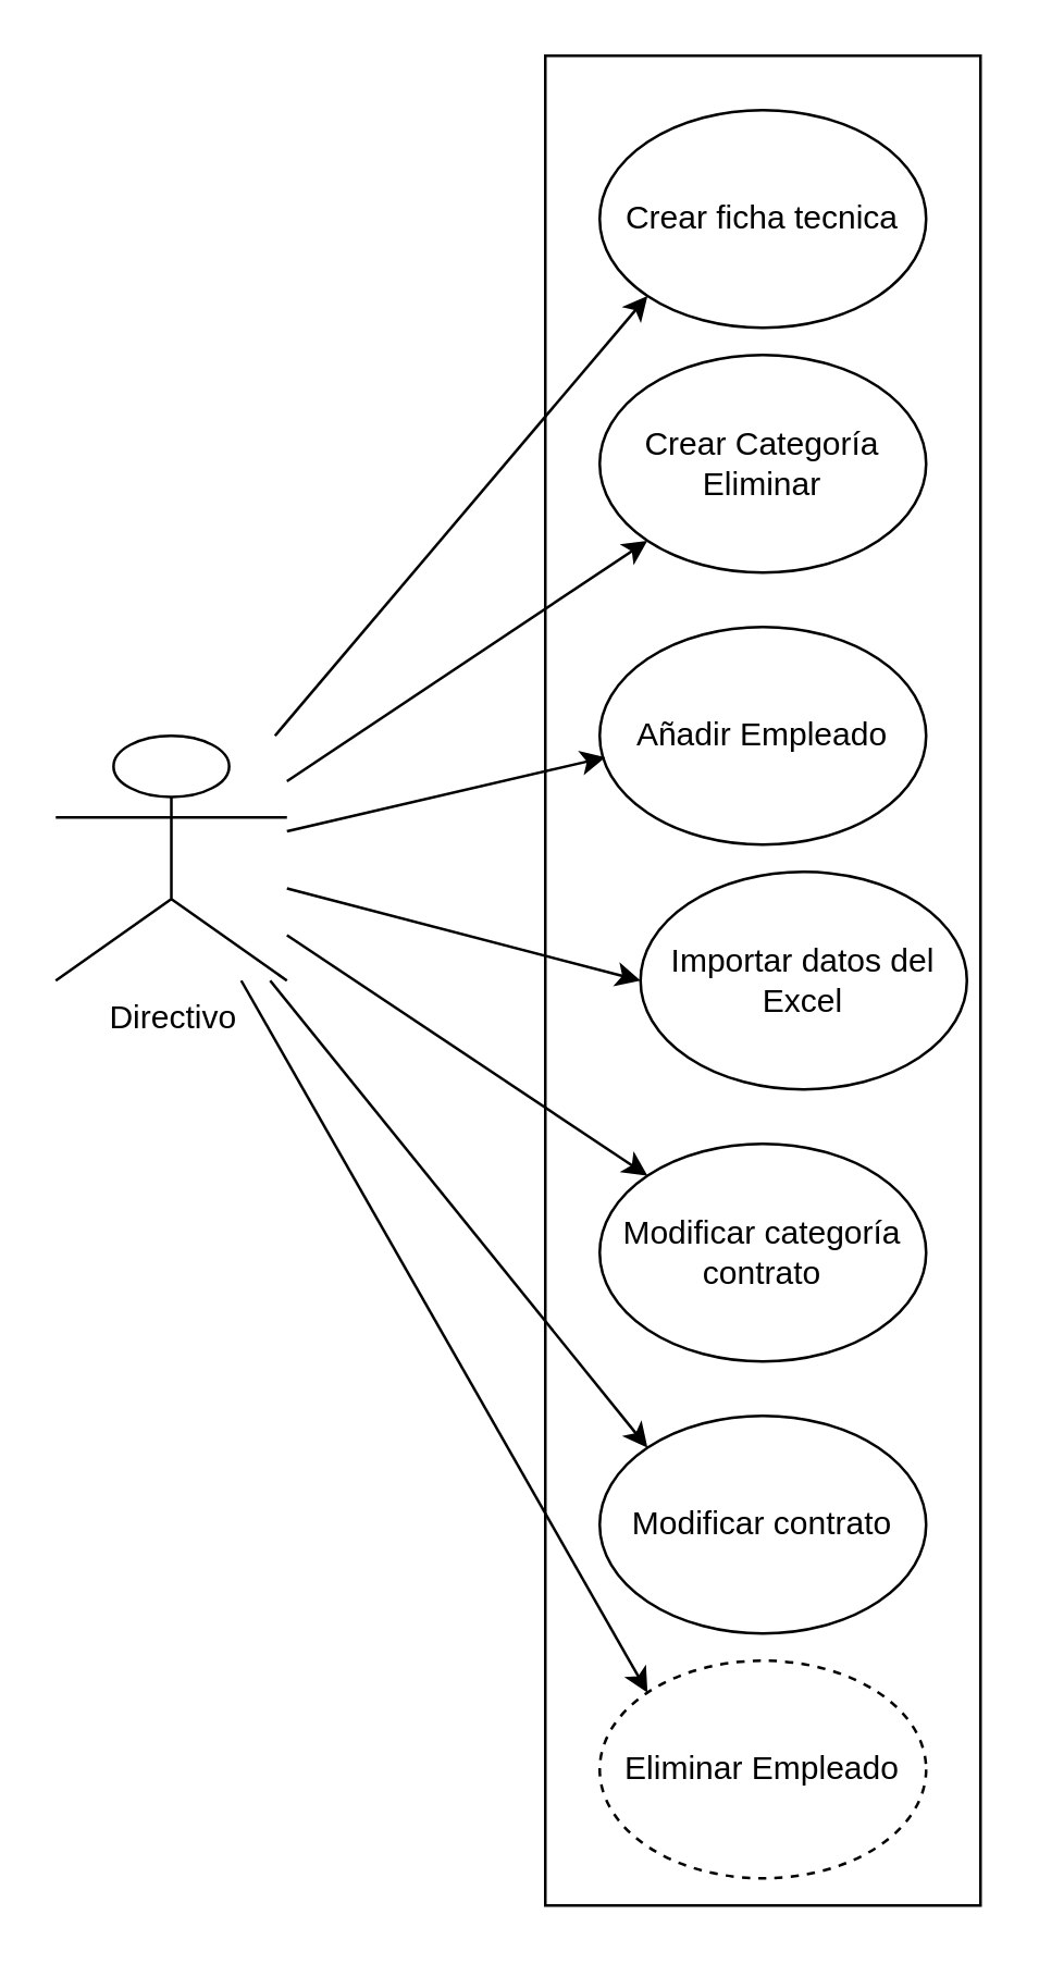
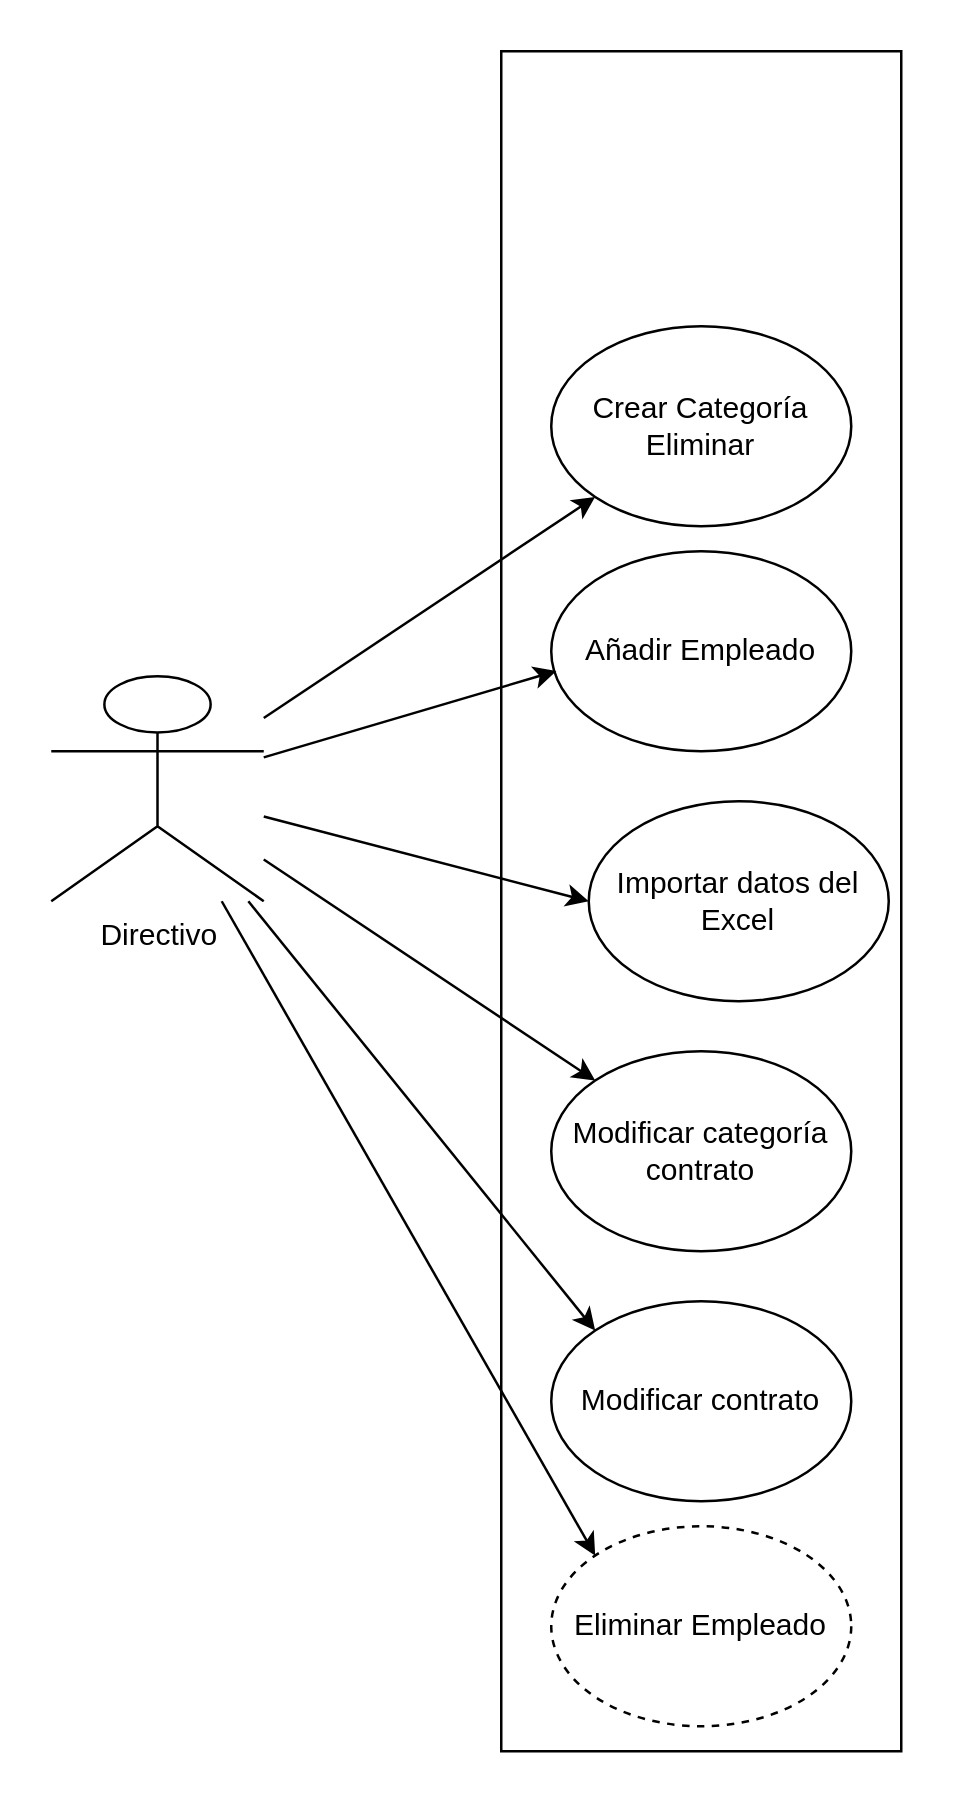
  <mxCell id="0" />
  <mxCell id="1" parent="0" />
  <mxCell id="2" value="" style="rounded=0;whiteSpace=wrap;html=1;fillColor=none;" vertex="1" parent="1"><mxGeometry x="200" y="20" width="160" height="680" as="geometry" /></mxCell>
  <mxCell id="3" value="Directivo" style="shape=umlActor;verticalLabelPosition=bottom;verticalAlign=top;html=1;outlineConnect=0;" vertex="1" parent="1"><mxGeometry x="20" y="270" width="85" height="90" as="geometry" /></mxCell>
- <mxCell id="4" value="Añadir Empleado" style="ellipse;whiteSpace=wrap;html=1;strokeColor=#000000;fillColor=none;fontColor=#000000;" vertex="1" parent="1"><mxGeometry x="220" y="230" width="120" height="80" as="geometry" /></mxCell>
+ <mxCell id="4" value="Añadir Empleado" style="ellipse;whiteSpace=wrap;html=1;strokeColor=#000000;fillColor=none;fontColor=#000000;" vertex="1" parent="1"><mxGeometry x="220" y="220" width="120" height="80" as="geometry" /></mxCell>
  <mxCell id="5" value="Importar datos del Excel" style="ellipse;whiteSpace=wrap;html=1;strokeColor=#000000;fillColor=none;fontColor=#000000;" vertex="1" parent="1"><mxGeometry x="235" y="320" width="120" height="80" as="geometry" /></mxCell>
- <mxCell id="6" value="Crear ficha tecnica" style="ellipse;whiteSpace=wrap;html=1;strokeColor=#000000;fillColor=none;fontColor=#000000;" vertex="1" parent="1"><mxGeometry x="220" y="40" width="120" height="80" as="geometry" /></mxCell>
  <mxCell id="7" value="Eliminar Empleado" style="ellipse;whiteSpace=wrap;html=1;strokeColor=#000000;fillColor=none;fontColor=#000000;dashed=1;" vertex="1" parent="1"><mxGeometry x="220" y="610" width="120" height="80" as="geometry" /></mxCell>
  <mxCell id="8" value="Crear Categoría Eliminar" style="ellipse;whiteSpace=wrap;html=1;strokeColor=#000000;fillColor=none;fontColor=#000000;" vertex="1" parent="1"><mxGeometry x="220" y="130" width="120" height="80" as="geometry" /></mxCell>
  <mxCell id="9" value="Modificar categoría contrato" style="ellipse;whiteSpace=wrap;html=1;strokeColor=#000000;fillColor=none;fontColor=#000000;" vertex="1" parent="1"><mxGeometry x="220" y="420" width="120" height="80" as="geometry" /></mxCell>
  <mxCell id="10" value="Modificar contrato" style="ellipse;whiteSpace=wrap;html=1;strokeColor=#000000;fillColor=none;fontColor=#000000;" vertex="1" parent="1"><mxGeometry x="220" y="520" width="120" height="80" as="geometry" /></mxCell>
- <mxCell id="11" value="" style="endArrow=classic;html=1;rounded=0;entryX=0;entryY=1;entryDx=0;entryDy=0;" edge="1" parent="1" source="3" target="6"><mxGeometry width="50" height="50" relative="1" as="geometry"><mxPoint x="80" y="260" as="sourcePoint" /><mxPoint x="100" y="180" as="targetPoint" /></mxGeometry></mxCell>
  <mxCell id="12" value="" style="endArrow=classic;html=1;rounded=0;entryX=0;entryY=1;entryDx=0;entryDy=0;" edge="1" parent="1" source="3" target="8"><mxGeometry width="50" height="50" relative="1" as="geometry"><mxPoint x="90" y="270" as="sourcePoint" /><mxPoint x="248" y="118" as="targetPoint" /></mxGeometry></mxCell>
  <mxCell id="13" value="" style="endArrow=classic;html=1;rounded=0;entryX=0.017;entryY=0.599;entryDx=0;entryDy=0;entryPerimeter=0;" edge="1" parent="1" source="3" target="4"><mxGeometry width="50" height="50" relative="1" as="geometry"><mxPoint x="100" y="280" as="sourcePoint" /><mxPoint x="248" y="208" as="targetPoint" /></mxGeometry></mxCell>
  <mxCell id="14" value="" style="endArrow=classic;html=1;rounded=0;entryX=0;entryY=0.5;entryDx=0;entryDy=0;" edge="1" parent="1" source="3" target="5"><mxGeometry width="50" height="50" relative="1" as="geometry"><mxPoint x="110" y="290" as="sourcePoint" /><mxPoint x="232" y="278" as="targetPoint" /></mxGeometry></mxCell>
  <mxCell id="15" value="" style="endArrow=classic;html=1;rounded=0;entryX=0;entryY=0;entryDx=0;entryDy=0;" edge="1" parent="1" source="3" target="9"><mxGeometry width="50" height="50" relative="1" as="geometry"><mxPoint x="90" y="325" as="sourcePoint" /><mxPoint x="200" y="395" as="targetPoint" /></mxGeometry></mxCell>
  <mxCell id="16" value="" style="endArrow=classic;html=1;rounded=0;entryX=0;entryY=0;entryDx=0;entryDy=0;" edge="1" parent="1" source="3" target="10"><mxGeometry width="50" height="50" relative="1" as="geometry"><mxPoint x="100" y="335" as="sourcePoint" /><mxPoint x="248" y="442" as="targetPoint" /></mxGeometry></mxCell>
  <mxCell id="17" value="" style="endArrow=classic;html=1;rounded=0;entryX=0;entryY=0;entryDx=0;entryDy=0;" edge="1" parent="1" source="3" target="7"><mxGeometry width="50" height="50" relative="1" as="geometry"><mxPoint x="42" y="470" as="sourcePoint" /><mxPoint x="200" y="636" as="targetPoint" /></mxGeometry></mxCell>
